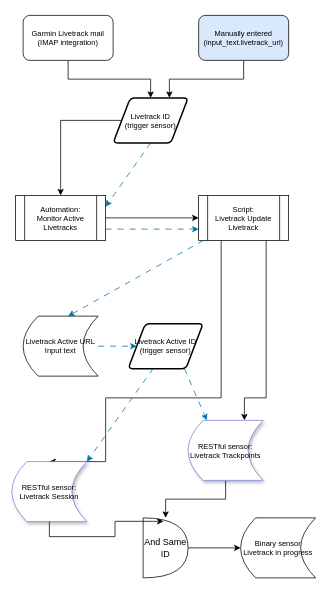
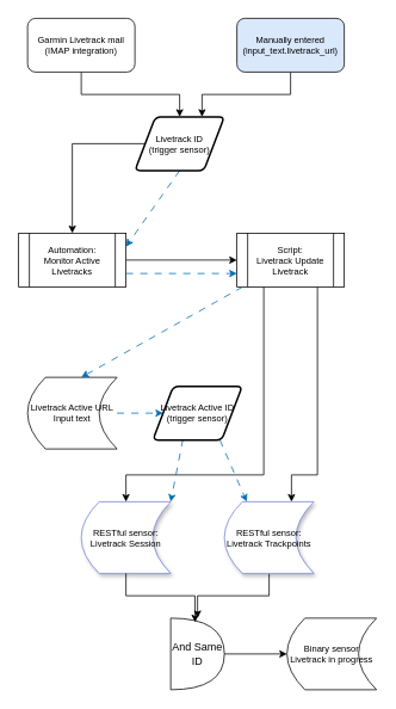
  <mxCell id="0" />
  <mxCell id="1" parent="0" />
  <mxCell id="2" style="edgeStyle=orthogonalEdgeStyle;rounded=0;orthogonalLoop=1;jettySize=auto;html=1;exitX=0.5;exitY=1;exitDx=0;exitDy=0;" parent="1" source="3" target="26" edge="1"><mxGeometry relative="1" as="geometry"><mxPoint x="190" y="130" as="targetPoint" /></mxGeometry></mxCell>
  <mxCell id="3" value="Garmin Livetrack mail (IMAP integration)" style="rounded=1;whiteSpace=wrap;html=1;fontSize=10;" parent="1" vertex="1"><mxGeometry x="30" y="20" width="120" height="60" as="geometry" /></mxCell>
  <mxCell id="4" style="edgeStyle=orthogonalEdgeStyle;rounded=0;orthogonalLoop=1;jettySize=auto;html=1;exitX=0.5;exitY=1;exitDx=0;exitDy=0;entryX=0.75;entryY=0;entryDx=0;entryDy=0;" parent="1" source="5" target="26" edge="1"><mxGeometry relative="1" as="geometry"><mxPoint x="215" y="130" as="targetPoint" /></mxGeometry></mxCell>
  <mxCell id="5" value="Manually entered&lt;br style=&quot;font-size: 10px;&quot;&gt;(input_text.livetrack_url)" style="rounded=1;whiteSpace=wrap;html=1;fontSize=10;fillColor=#dae8fc;" parent="1" vertex="1"><mxGeometry x="264" y="20" width="120" height="60" as="geometry" /></mxCell>
  <mxCell id="6" style="edgeStyle=orthogonalEdgeStyle;rounded=0;orthogonalLoop=1;jettySize=auto;html=1;" parent="1" source="26" target="12" edge="1"><mxGeometry relative="1" as="geometry"><mxPoint x="165" y="210" as="sourcePoint" /></mxGeometry></mxCell>
  <mxCell id="7" style="rounded=0;orthogonalLoop=1;jettySize=auto;html=1;exitX=0.5;exitY=1;exitDx=0;exitDy=0;dashed=1;fillColor=#1ba1e2;strokeColor=#006EAF;dashPattern=8 8;entryX=1;entryY=0.25;entryDx=0;entryDy=0;" parent="1" source="26" target="12" edge="1"><mxGeometry relative="1" as="geometry"><mxPoint x="199.7" y="209.68" as="sourcePoint" /></mxGeometry></mxCell>
  <mxCell id="8" style="rounded=0;orthogonalLoop=1;jettySize=auto;html=1;entryX=1;entryY=0;entryDx=0;entryDy=0;fillColor=#1ba1e2;strokeColor=#006EAF;dashed=1;dashPattern=8 8;exitX=0.336;exitY=0.99;exitDx=0;exitDy=0;exitPerimeter=0;" parent="1" source="27" target="16" edge="1"><mxGeometry relative="1" as="geometry" /></mxCell>
  <mxCell id="9" style="rounded=0;orthogonalLoop=1;jettySize=auto;html=1;exitX=0.75;exitY=1;exitDx=0;exitDy=0;entryX=0.25;entryY=0;entryDx=0;entryDy=0;fillColor=#1ba1e2;strokeColor=#006EAF;dashed=1;dashPattern=8 8;" parent="1" source="27" target="18" edge="1"><mxGeometry relative="1" as="geometry" /></mxCell>
  <mxCell id="10" style="edgeStyle=orthogonalEdgeStyle;rounded=0;orthogonalLoop=1;jettySize=auto;html=1;exitX=1;exitY=0.5;exitDx=0;exitDy=0;" parent="1" source="12" target="15" edge="1"><mxGeometry relative="1" as="geometry" /></mxCell>
  <mxCell id="11" style="edgeStyle=orthogonalEdgeStyle;rounded=0;orthogonalLoop=1;jettySize=auto;html=1;exitX=1;exitY=0.75;exitDx=0;exitDy=0;entryX=0;entryY=0.75;entryDx=0;entryDy=0;fillColor=#1ba1e2;strokeColor=#006EAF;dashed=1;dashPattern=8 8;" parent="1" source="12" target="15" edge="1"><mxGeometry relative="1" as="geometry" /></mxCell>
  <mxCell id="12" value="Automation:&lt;br style=&quot;font-size: 10px;&quot;&gt;Monitor Active Livetracks" style="shape=process;whiteSpace=wrap;html=1;backgroundOutline=1;fontSize=10;" parent="1" vertex="1"><mxGeometry x="20" y="260" width="120" height="60" as="geometry" /></mxCell>
  <mxCell id="13" style="edgeStyle=orthogonalEdgeStyle;rounded=0;orthogonalLoop=1;jettySize=auto;html=1;exitX=0.25;exitY=1;exitDx=0;exitDy=0;entryX=0.5;entryY=0;entryDx=0;entryDy=0;" parent="1" source="15" target="16" edge="1"><mxGeometry relative="1" as="geometry"><Array as="points"><mxPoint x="294" y="530" /><mxPoint x="140" y="530" /></Array></mxGeometry></mxCell>
  <mxCell id="14" style="edgeStyle=orthogonalEdgeStyle;rounded=0;orthogonalLoop=1;jettySize=auto;html=1;exitX=0.75;exitY=1;exitDx=0;exitDy=0;entryX=0.75;entryY=0;entryDx=0;entryDy=0;" parent="1" source="15" target="18" edge="1"><mxGeometry relative="1" as="geometry"><Array as="points"><mxPoint x="354" y="530" /><mxPoint x="325" y="530" /></Array></mxGeometry></mxCell>
  <mxCell id="15" value="Script:&lt;br&gt;Livetrack Update Livetrack" style="shape=process;whiteSpace=wrap;html=1;backgroundOutline=1;fontSize=10;" parent="1" vertex="1"><mxGeometry x="264" y="260" width="120" height="60" as="geometry" /></mxCell>
- <mxCell id="16" value="RESTful&amp;nbsp;sensor:&lt;br&gt;Livetrack Session" style="shape=dataStorage;whiteSpace=wrap;html=1;fixedSize=1;fontSize=10;shadow=1;strokeColor=#7581db;" parent="1" vertex="1"><mxGeometry x="15" y="615" width="100" height="80" as="geometry" /></mxCell>
+ <mxCell id="16" value="RESTful&amp;nbsp;sensor:&lt;br&gt;Livetrack Session" style="shape=dataStorage;whiteSpace=wrap;html=1;fixedSize=1;fontSize=10;shadow=1;strokeColor=#7581db;" parent="1" vertex="1"><mxGeometry x="90" y="560" width="100" height="80" as="geometry" /></mxCell>
  <mxCell id="17" style="edgeStyle=orthogonalEdgeStyle;rounded=0;orthogonalLoop=1;jettySize=auto;html=1;exitX=0.5;exitY=1;exitDx=0;exitDy=0;" parent="1" source="18" target="20" edge="1"><mxGeometry relative="1" as="geometry" /></mxCell>
  <mxCell id="18" value="RESTful&amp;nbsp;sensor:&lt;br&gt;Livetrack Trackpoints" style="shape=dataStorage;whiteSpace=wrap;html=1;fixedSize=1;fontSize=10;shadow=1;strokeColor=#7581db;" parent="1" vertex="1"><mxGeometry x="250" y="560" width="100" height="80" as="geometry" /></mxCell>
  <mxCell id="19" style="edgeStyle=orthogonalEdgeStyle;rounded=0;orthogonalLoop=1;jettySize=auto;html=1;exitX=1;exitY=0.5;exitDx=0;exitDy=0;exitPerimeter=0;" parent="1" source="20" target="22" edge="1"><mxGeometry relative="1" as="geometry"><mxPoint x="230" y="760" as="sourcePoint" /></mxGeometry></mxCell>
  <mxCell id="20" value="And Same ID" style="shape=or;whiteSpace=wrap;html=1;" parent="1" vertex="1"><mxGeometry x="190" y="690" width="60" height="80" as="geometry" /></mxCell>
  <mxCell id="21" style="edgeStyle=orthogonalEdgeStyle;rounded=0;orthogonalLoop=1;jettySize=auto;html=1;exitX=0.5;exitY=1;exitDx=0;exitDy=0;entryX=0.454;entryY=0.058;entryDx=0;entryDy=0;entryPerimeter=0;" parent="1" source="16" target="20" edge="1"><mxGeometry relative="1" as="geometry" /></mxCell>
  <mxCell id="22" value="Binary sensor&lt;br&gt;Livetrack in progress" style="shape=dataStorage;whiteSpace=wrap;html=1;fixedSize=1;fontSize=10;" parent="1" vertex="1"><mxGeometry x="320" y="690" width="100" height="80" as="geometry" /></mxCell>
  <mxCell id="23" style="edgeStyle=orthogonalEdgeStyle;rounded=0;orthogonalLoop=1;jettySize=auto;html=1;exitX=1;exitY=0.5;exitDx=0;exitDy=0;entryX=0;entryY=0.5;entryDx=0;entryDy=0;dashed=1;dashPattern=8 8;fillColor=#1ba1e2;strokeColor=#006EAF;" parent="1" source="24" target="27" edge="1"><mxGeometry relative="1" as="geometry" /></mxCell>
  <mxCell id="24" value="Livetrack Active URL&lt;br&gt;Input text" style="shape=dataStorage;whiteSpace=wrap;html=1;fixedSize=1;fontSize=10;" parent="1" vertex="1"><mxGeometry x="30" y="421" width="100" height="80" as="geometry" /></mxCell>
  <mxCell id="25" style="rounded=0;orthogonalLoop=1;jettySize=auto;html=1;entryX=0.6;entryY=0;entryDx=0;entryDy=0;fillColor=#1ba1e2;strokeColor=#006EAF;dashed=1;dashPattern=8 8;entryPerimeter=0;" parent="1" source="15" target="24" edge="1"><mxGeometry relative="1" as="geometry"><mxPoint x="150" y="315" as="sourcePoint" /><mxPoint x="274" y="315" as="targetPoint" /></mxGeometry></mxCell>
  <mxCell id="26" value="Livetrack ID&lt;br&gt;(trigger sensor)" style="shape=parallelogram;html=1;strokeWidth=2;perimeter=parallelogramPerimeter;whiteSpace=wrap;rounded=1;arcSize=12;size=0.23;fontSize=10;" parent="1" vertex="1"><mxGeometry x="150" y="130" width="100" height="60" as="geometry" /></mxCell>
  <mxCell id="27" value="Livetrack Active ID&lt;br&gt;(trigger sensor)" style="shape=parallelogram;html=1;strokeWidth=2;perimeter=parallelogramPerimeter;whiteSpace=wrap;rounded=1;arcSize=12;size=0.23;fontSize=10;" parent="1" vertex="1"><mxGeometry x="170" y="431" width="100" height="60" as="geometry" /></mxCell>
